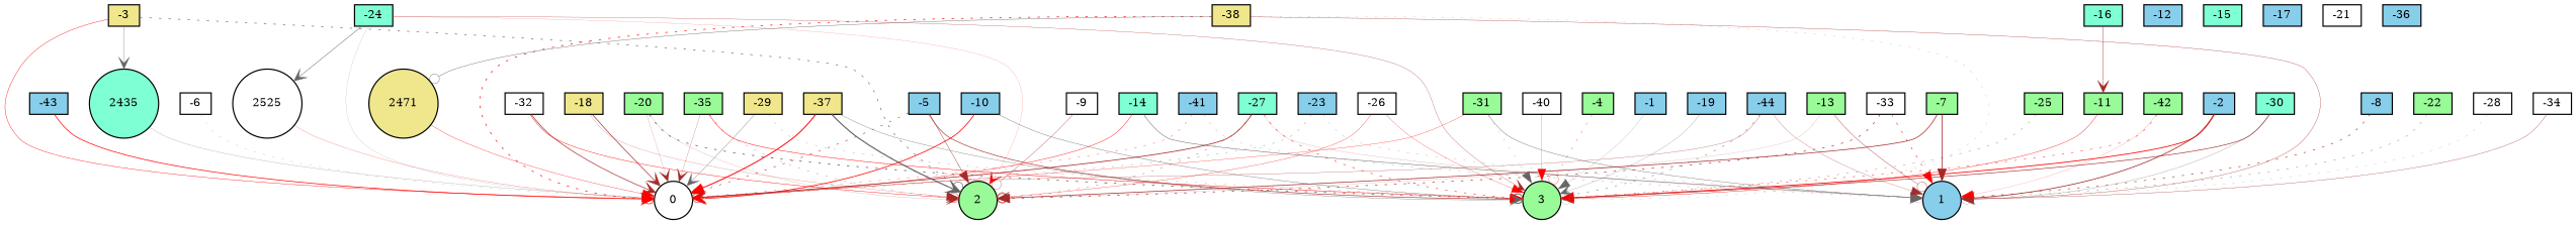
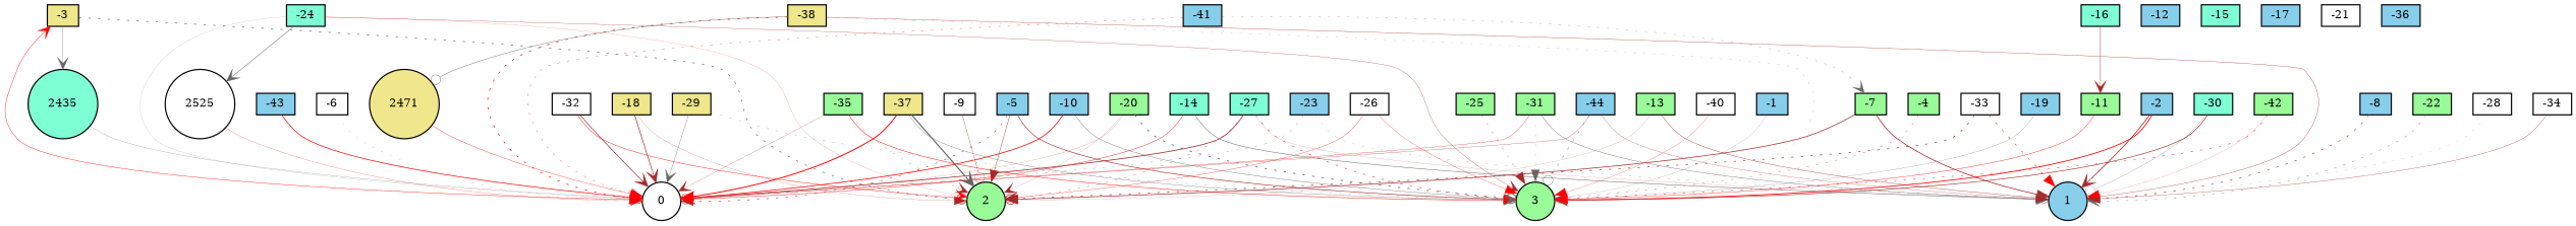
  digraph {
    node [fillcolor=skyblue fontsize=9 shape=box style=filled]
    edge [arrowhead=normal color=brown style=solid]
    -1 [height=0.2 width=0.2]
    3 [fillcolor=palegreen height=0.2 shape=circle width=0.2]
    -2 [height=0.2 width=0.2]
    1 [height=0.2 shape=circle width=0.2]
    -3 [fillcolor=khaki height=0.2 width=0.2]
    0 [fillcolor=white height=0.2 shape=circle width=0.2]
    2 [fillcolor=palegreen height=0.2 shape=circle width=0.2]
    2435 [fillcolor=aquamarine height=0.2 shape=circle width=0.2]
    -4 [fillcolor=palegreen height=0.2 width=0.2]
    -5 [height=0.2 width=0.2]
    -6 [fillcolor=white height=0.2 width=0.2]
    -7 [fillcolor=palegreen height=0.2 width=0.2]
    -8 [height=0.2 width=0.2]
    -9 [fillcolor=white height=0.2 width=0.2]
    -10 [height=0.2 width=0.2]
    -11 [fillcolor=palegreen height=0.2 width=0.2]
    -12 [height=0.2 width=0.2]
    -13 [fillcolor=palegreen height=0.2 width=0.2]
    -14 [fillcolor=aquamarine height=0.2 width=0.2]
    -15 [fillcolor=aquamarine height=0.2 width=0.2]
    -16 [fillcolor=aquamarine height=0.2 width=0.2]
    -17 [height=0.2 width=0.2]
    -18 [fillcolor=khaki height=0.2 width=0.2]
    -19 [height=0.2 width=0.2]
    -20 [fillcolor=palegreen height=0.2 width=0.2]
    -21 [fillcolor=white height=0.2 width=0.2]
    -22 [fillcolor=palegreen height=0.2 width=0.2]
    -23 [height=0.2 width=0.2]
    -24 [fillcolor=aquamarine height=0.2 width=0.2]
    2525 [fillcolor=white height=0.2 shape=circle width=0.2]
    -25 [fillcolor=palegreen height=0.2 width=0.2]
    -26 [fillcolor=white height=0.2 width=0.2]
    -27 [fillcolor=aquamarine height=0.2 width=0.2]
    -28 [fillcolor=white height=0.2 width=0.2]
    -29 [fillcolor=khaki height=0.2 width=0.2]
    -30 [fillcolor=aquamarine height=0.2 width=0.2]
    -31 [fillcolor=palegreen height=0.2 width=0.2]
    -32 [fillcolor=white height=0.2 width=0.2]
    -33 [fillcolor=white height=0.2 width=0.2]
    -34 [fillcolor=white height=0.2 width=0.2]
    -35 [fillcolor=palegreen height=0.2 width=0.2]
    -36 [height=0.2 width=0.2]
    -37 [fillcolor=khaki height=0.2 width=0.2]
    -38 [fillcolor=khaki height=0.2 width=0.2]
    2471 [fillcolor=khaki height=0.2 shape=circle width=0.2]
    -40 [fillcolor=white height=0.2 width=0.2]
    -41 [height=0.2 width=0.2]
    -42 [fillcolor=palegreen height=0.2 width=0.2]
    -43 [height=0.2 width=0.2]
    -44 [height=0.2 width=0.2]
    -1 -> 3 [color=gray40 penwidth=0.13499805232728873]
    -2 -> 3 [color=red penwidth=0.683378842574304]
    -2 -> 1 [arrowhead=vee penwidth=0.6489323378541403]
-   -3 -> 0 [arrowhead=vee color=red penwidth=0.31722216367288003]
+   0 -> -3 [arrowhead=vee color=red penwidth=0.31722216367288003]
    -3 -> 2 [arrowhead=odot color=gray40 penwidth=0.5311446449889006 style=dotted]
    -3 -> 2435 [arrowhead=vee color=gray40 penwidth=0.25788067312827945]
    2435 -> 0 [color=gray40 penwidth=0.1686854854453569]
    -4 -> 3 [arrowhead=odot color=red penwidth=0.23302834579166973 style=dotted]
    -5 -> 3 [penwidth=0.5104432941645954]
    -5 -> 0 [penwidth=0.43749755285633707 style=dotted]
    -5 -> 2 [penwidth=0.32827313159283156]
    -6 -> 0 [arrowhead=vee penwidth=0.10914669685690083 style=dotted]
    -7 -> 1 [penwidth=0.6358216147832669]
    -7 -> 2 [arrowhead=odot penwidth=0.5937353034882452]
    -8 -> 1 [penwidth=0.4831884820721779 style=dotted]
    -9 -> 2 [arrowhead=odot penwidth=0.26199061693222336]
    -10 -> 3 [arrowhead=odot color=gray40 penwidth=0.3108970490253684]
    -10 -> 0 [arrowhead=vee color=red penwidth=0.6295452716019942]
    -11 -> 3 [color=red penwidth=0.3022364301290833]
    -13 -> 1 [arrowhead=odot penwidth=0.3098749597853949]
    -13 -> 2 [penwidth=0.10292262067199544]
    -14 -> 1 [color=gray40 penwidth=0.4048475375210321]
    -14 -> 0 [arrowhead=odot color=red penwidth=0.3336601252363499]
    -16 -> -11 [arrowhead=vee penwidth=0.3540794832585441]
    -18 -> 0 [arrowhead=vee penwidth=0.5606854681613862]
    -18 -> 2 [penwidth=0.1518205921149613]
    -19 -> 3 [arrowhead=vee color=gray40 penwidth=0.17770674323914848]
    -20 -> 3 [arrowhead=odot color=gray40 penwidth=0.6678512969605528 style=dotted]
    -20 -> 0 [arrowhead=vee penwidth=0.12472305537416056]
    -20 -> 2 [arrowhead=vee penwidth=0.10761798163806413]
    -22 -> 1 [arrowhead=vee color=gray40 penwidth=0.2935398628281961 style=dotted]
    -23 -> 1 [color=gray40 penwidth=0.16583762017823478 style=dotted]
    -23 -> 0 [arrowhead=vee color=gray40 penwidth=0.2440175486225817 style=dotted]
    -24 -> 3 [arrowhead=vee penwidth=0.22830505965026812]
    -24 -> 0 [color=gray40 penwidth=0.10236532825704417]
    -24 -> 2 [arrowhead=vee color=red penwidth=0.10483267903438238]
    -24 -> 2525 [arrowhead=vee color=gray40 penwidth=0.39998670186014296]
    2525 -> 0 [color=red penwidth=0.15201332392393885]
    -25 -> 3 [penwidth=0.23771691603334152 style=dotted]
    -26 -> 3 [color=red penwidth=0.190628451324855]
    -26 -> 2 [arrowhead=odot color=red penwidth=0.23535510566189646]
    -27 -> 3 [color=red penwidth=0.40539336938577164 style=dotted]
    -27 -> 1 [arrowhead=odot penwidth=0.11317157385176667]
    -27 -> 0 [arrowhead=vee penwidth=0.650706359358367]
    -27 -> 2 [arrowhead=vee penwidth=0.2578181162247188 style=dotted]
    -28 -> 1 [color=gray40 penwidth=0.13401486254860695 style=dotted]
    -29 -> 3 [arrowhead=odot color=gray40 penwidth=0.18357908838344766 style=dotted]
    -29 -> 0 [arrowhead=vee color=gray40 penwidth=0.26975089229018184]
    -30 -> 3 [arrowhead=vee penwidth=0.5251789048273585]
    -30 -> 1 [arrowhead=odot color=gray40 penwidth=0.20096731064553203]
    -31 -> 3 [color=gray40 penwidth=0.153282660695356 style=dotted]
    -31 -> 1 [arrowhead=vee color=gray40 penwidth=0.31954150272323717]
    -31 -> 0 [arrowhead=vee color=red penwidth=0.2242824513864628]
    -32 -> 0 [arrowhead=vee penwidth=0.5553062103394901]
    -32 -> 2 [arrowhead=odot color=red penwidth=0.33806204916628046]
    -33 -> 1 [color=red penwidth=0.41272957659423515 style=dotted]
    -33 -> 2 [penwidth=0.5464579919777528 style=dotted]
    -34 -> 1 [penwidth=0.2569599267193654]
    -35 -> 3 [color=red penwidth=0.3769732973383798]
    -35 -> 0 [arrowhead=vee penwidth=0.17106890639416916]
    -35 -> 2 [arrowhead=vee penwidth=0.20308192180434248 style=dotted]
    -37 -> 3 [arrowhead=vee color=gray40 penwidth=0.2770143780795679]
    -37 -> 0 [color=red penwidth=0.8034617053649195]
    -37 -> 2 [arrowhead=vee color=gray40 penwidth=0.986327727143923]
    -38 -> 3 [arrowhead=odot color=gray40 penwidth=0.1280459489291208 style=dotted]
    -38 -> 1 [arrowhead=vee penwidth=0.27287513410033115]
    -38 -> 0 [arrowhead=odot color=red penwidth=0.5533534237195507 style=dotted]
    -38 -> 2471 [arrowhead=odot color=gray40 penwidth=0.339211626695591]
    2471 -> 0 [color=red penwidth=0.2555910262177844]
    -40 -> 3 [color=red penwidth=0.16595944790311074]
-   -41 -> 1 [arrowhead=vee color=gray40 penwidth=0.18815257138107055 style=dotted]
+   -41 -> -7 [arrowhead=vee color=gray40 penwidth=0.18815257138107055 style=dotted]
    -41 -> 0 [arrowhead=vee color=red penwidth=0.2405720179474686 style=dotted]
    -42 -> 3 [color=red penwidth=0.3543609119708082 style=dotted]
    -42 -> 1 [color=red penwidth=0.11260437375371732]
    -43 -> 0 [arrowhead=vee color=red penwidth=0.5765166703956168]
    -44 -> 3 [arrowhead=odot color=gray40 penwidth=0.36979924983207846 style=dotted]
    -44 -> 1 [penwidth=0.1987164052949758]
    -44 -> 0 [arrowhead=odot penwidth=0.21779193793812718]
  }
